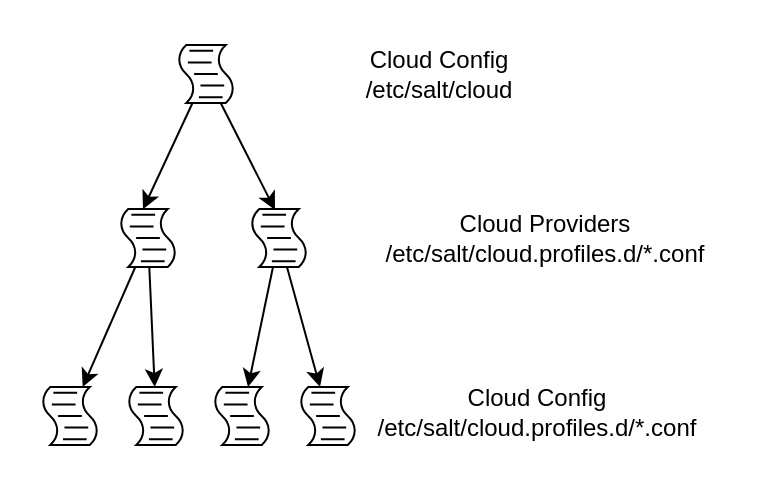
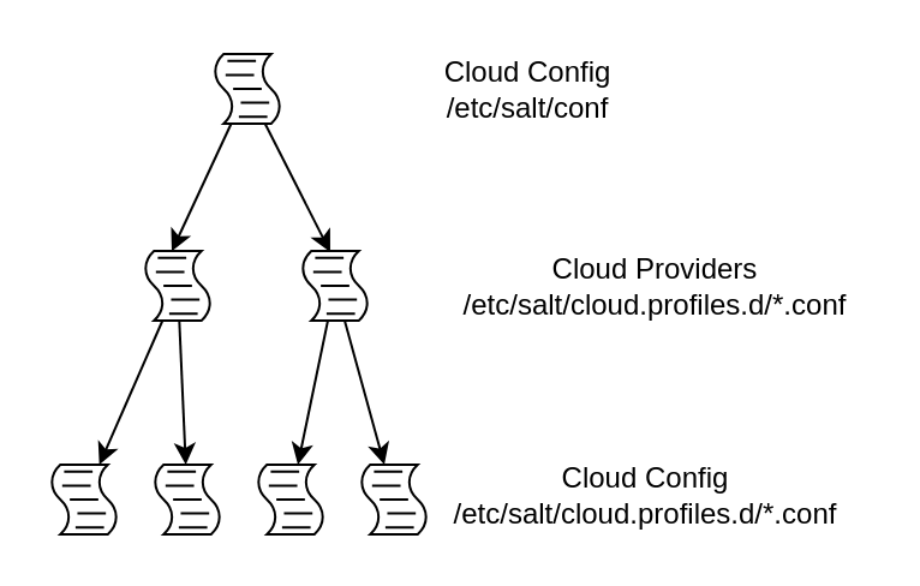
  <mxCell id="0" />
  <mxCell id="1" parent="0" />
  <mxCell id="2" value="" style="shape=mxgraph.bpmn.script_task;html=1;outlineConnect=0;" vertex="1" parent="1"><mxGeometry x="88" y="22" width="29" height="29" as="geometry" /></mxCell>
- <mxCell id="3" value="Cloud Config&lt;br&gt;/etc/salt/cloud" style="text;html=1;strokeColor=none;fillColor=none;align=center;verticalAlign=middle;whiteSpace=wrap;rounded=0;" vertex="1" parent="1"><mxGeometry x="178" y="20" width="83" height="33" as="geometry" /></mxCell>
+ <mxCell id="3" value="Cloud Config&lt;br&gt;/etc/salt/conf" style="text;html=1;strokeColor=none;fillColor=none;align=center;verticalAlign=middle;whiteSpace=wrap;rounded=0;" vertex="1" parent="1"><mxGeometry x="178" y="20" width="83" height="33" as="geometry" /></mxCell>
  <mxCell id="4" value="" style="shape=mxgraph.bpmn.script_task;html=1;outlineConnect=0;" vertex="1" parent="1"><mxGeometry x="59" y="104" width="29" height="29" as="geometry" /></mxCell>
  <mxCell id="5" value="" style="shape=mxgraph.bpmn.script_task;html=1;outlineConnect=0;" vertex="1" parent="1"><mxGeometry x="124.5" y="104" width="29" height="29" as="geometry" /></mxCell>
  <mxCell id="6" value="" style="shape=mxgraph.bpmn.script_task;html=1;outlineConnect=0;" vertex="1" parent="1"><mxGeometry x="20" y="193" width="29" height="29" as="geometry" /></mxCell>
  <mxCell id="7" value="" style="shape=mxgraph.bpmn.script_task;html=1;outlineConnect=0;" vertex="1" parent="1"><mxGeometry x="63" y="193" width="29" height="29" as="geometry" /></mxCell>
  <mxCell id="8" value="" style="shape=mxgraph.bpmn.script_task;html=1;outlineConnect=0;" vertex="1" parent="1"><mxGeometry x="106" y="193" width="29" height="29" as="geometry" /></mxCell>
  <mxCell id="9" value="" style="shape=mxgraph.bpmn.script_task;html=1;outlineConnect=0;" vertex="1" parent="1"><mxGeometry x="149" y="193" width="29" height="29" as="geometry" /></mxCell>
  <mxCell id="10" value="Cloud Providers&lt;br&gt;/etc/salt/cloud.profiles.d/*.conf" style="text;html=1;strokeColor=none;fillColor=none;align=center;verticalAlign=middle;whiteSpace=wrap;rounded=0;" vertex="1" parent="1"><mxGeometry x="184" y="102" width="177" height="33" as="geometry" /></mxCell>
  <mxCell id="11" value="Cloud Config&lt;br&gt;/etc/salt/cloud.profiles.d/*.conf" style="text;html=1;strokeColor=none;fillColor=none;align=center;verticalAlign=middle;whiteSpace=wrap;rounded=0;" vertex="1" parent="1"><mxGeometry x="184" y="189" width="169" height="33" as="geometry" /></mxCell>
  <mxCell id="12" value="" style="endArrow=classic;html=1;entryX=0.414;entryY=0.005;entryDx=0;entryDy=0;entryPerimeter=0;" edge="1" parent="1" source="2" target="4"><mxGeometry width="50" height="50" relative="1" as="geometry"><mxPoint x="21" y="264" as="sourcePoint" /><mxPoint x="71" y="214" as="targetPoint" /></mxGeometry></mxCell>
  <mxCell id="13" value="" style="endArrow=classic;html=1;entryX=0.431;entryY=0.017;entryDx=0;entryDy=0;entryPerimeter=0;" edge="1" parent="1" source="2" target="5"><mxGeometry width="50" height="50" relative="1" as="geometry"><mxPoint x="104.219" y="61" as="sourcePoint" /><mxPoint x="81.006" y="101.645" as="targetPoint" /></mxGeometry></mxCell>
  <mxCell id="14" value="" style="endArrow=classic;html=1;" edge="1" parent="1" source="4" target="6"><mxGeometry width="50" height="50" relative="1" as="geometry"><mxPoint x="114.219" y="71" as="sourcePoint" /><mxPoint x="91.006" y="111.645" as="targetPoint" /></mxGeometry></mxCell>
  <mxCell id="15" value="" style="endArrow=classic;html=1;" edge="1" parent="1" source="4" target="7"><mxGeometry width="50" height="50" relative="1" as="geometry"><mxPoint x="124.219" y="81" as="sourcePoint" /><mxPoint x="101.006" y="121.645" as="targetPoint" /></mxGeometry></mxCell>
  <mxCell id="16" value="" style="endArrow=classic;html=1;" edge="1" parent="1" source="5" target="8"><mxGeometry width="50" height="50" relative="1" as="geometry"><mxPoint x="134.219" y="91" as="sourcePoint" /><mxPoint x="111.006" y="131.645" as="targetPoint" /></mxGeometry></mxCell>
  <mxCell id="17" value="" style="endArrow=classic;html=1;" edge="1" parent="1" source="5" target="9"><mxGeometry width="50" height="50" relative="1" as="geometry"><mxPoint x="144.219" y="101" as="sourcePoint" /><mxPoint x="121.006" y="141.645" as="targetPoint" /></mxGeometry></mxCell>
